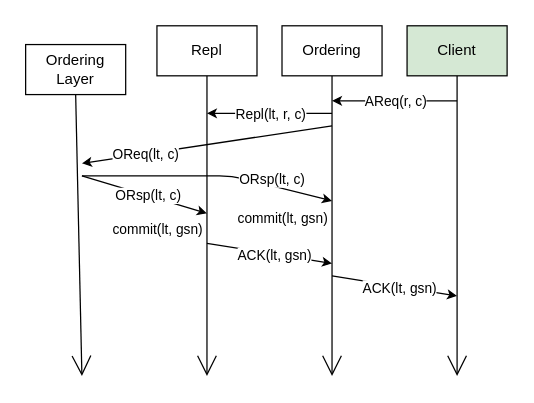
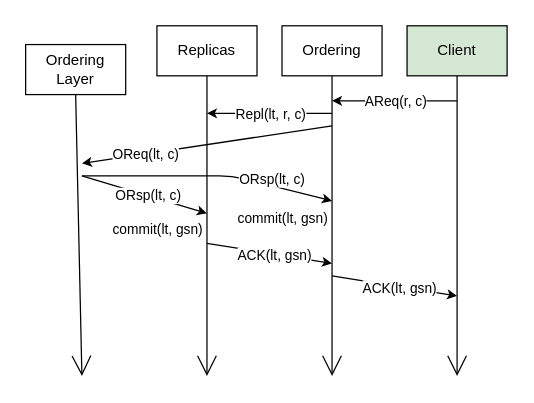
  <mxCell id="0" />
  <mxCell id="1" parent="0" />
  <mxCell id="2" style="edgeStyle=none;curved=1;rounded=0;orthogonalLoop=1;jettySize=auto;html=1;exitX=0.5;exitY=1;exitDx=0;exitDy=0;endArrow=open;startSize=14;endSize=14;sourcePerimeterSpacing=8;targetPerimeterSpacing=8;" edge="1" parent="1" source="3"><mxGeometry relative="1" as="geometry"><mxPoint x="165" y="300" as="targetPoint" /></mxGeometry></mxCell>
- <mxCell id="3" value="Repl" style="rounded=0;whiteSpace=wrap;html=1;hachureGap=4;pointerEvents=0;" vertex="1" parent="1"><mxGeometry x="125" y="20" width="80" height="40" as="geometry" /></mxCell>
+ <mxCell id="3" value="Replicas" style="rounded=0;whiteSpace=wrap;html=1;hachureGap=4;pointerEvents=0;" vertex="1" parent="1"><mxGeometry x="125" y="20" width="80" height="40" as="geometry" /></mxCell>
  <mxCell id="4" style="edgeStyle=none;curved=1;rounded=0;orthogonalLoop=1;jettySize=auto;html=1;exitX=0.5;exitY=1;exitDx=0;exitDy=0;endArrow=open;startSize=14;endSize=14;sourcePerimeterSpacing=8;targetPerimeterSpacing=8;" edge="1" parent="1" source="5"><mxGeometry relative="1" as="geometry"><mxPoint x="265" y="300" as="targetPoint" /></mxGeometry></mxCell>
  <mxCell id="5" value="Ordering" style="rounded=0;whiteSpace=wrap;html=1;hachureGap=4;pointerEvents=0;" vertex="1" parent="1"><mxGeometry x="225" y="20" width="80" height="40" as="geometry" /></mxCell>
  <mxCell id="6" style="edgeStyle=none;curved=1;rounded=0;orthogonalLoop=1;jettySize=auto;html=1;exitX=0.5;exitY=1;exitDx=0;exitDy=0;endArrow=open;startSize=14;endSize=14;sourcePerimeterSpacing=8;targetPerimeterSpacing=8;" edge="1" parent="1" source="7"><mxGeometry relative="1" as="geometry"><mxPoint x="65" y="300" as="targetPoint" /></mxGeometry></mxCell>
  <mxCell id="7" value="Ordering Layer" style="rounded=0;whiteSpace=wrap;html=1;hachureGap=4;pointerEvents=0;" vertex="1" parent="1"><mxGeometry x="20" y="35" width="80" height="40" as="geometry" /></mxCell>
  <mxCell id="8" style="edgeStyle=none;curved=1;rounded=0;orthogonalLoop=1;jettySize=auto;html=1;exitX=0.5;exitY=1;exitDx=0;exitDy=0;endArrow=open;startSize=14;endSize=14;sourcePerimeterSpacing=8;targetPerimeterSpacing=8;" edge="1" parent="1" source="9"><mxGeometry relative="1" as="geometry"><mxPoint x="365" y="300" as="targetPoint" /></mxGeometry></mxCell>
  <mxCell id="9" value="Client" style="rounded=0;whiteSpace=wrap;html=1;hachureGap=4;pointerEvents=0;fillColor=#d5e8d4;" vertex="1" parent="1"><mxGeometry x="325" y="20" width="80" height="40" as="geometry" /></mxCell>
  <mxCell id="10" value="" style="endArrow=none;html=1;startSize=5;endSize=5;sourcePerimeterSpacing=8;targetPerimeterSpacing=8;startArrow=classic;startFill=1;endFill=0;" edge="1" parent="1"><mxGeometry relative="1" as="geometry"><mxPoint x="265" y="80" as="sourcePoint" /><mxPoint x="365" y="80" as="targetPoint" /></mxGeometry></mxCell>
  <mxCell id="11" value="AReq(r, c)" style="edgeLabel;resizable=0;html=1;align=center;verticalAlign=middle;" connectable="0" vertex="1" parent="10"><mxGeometry relative="1" as="geometry" /></mxCell>
  <mxCell id="12" value="" style="endArrow=none;html=1;startSize=5;endSize=5;sourcePerimeterSpacing=8;targetPerimeterSpacing=8;startArrow=classic;startFill=1;endFill=0;" edge="1" parent="1"><mxGeometry relative="1" as="geometry"><mxPoint x="165" y="90" as="sourcePoint" /><mxPoint x="265" y="90" as="targetPoint" /></mxGeometry></mxCell>
  <mxCell id="13" value="Repl(lt, r, c)" style="edgeLabel;resizable=0;html=1;align=center;verticalAlign=middle;" connectable="0" vertex="1" parent="12"><mxGeometry relative="1" as="geometry" /></mxCell>
  <mxCell id="14" value="" style="endArrow=none;html=1;startSize=5;endSize=5;sourcePerimeterSpacing=8;targetPerimeterSpacing=8;startArrow=classic;startFill=1;endFill=0;" edge="1" parent="1"><mxGeometry relative="1" as="geometry"><mxPoint x="65" y="130" as="sourcePoint" /><mxPoint x="265" y="100" as="targetPoint" /></mxGeometry></mxCell>
  <mxCell id="15" value="OReq(lt, c)" style="edgeLabel;resizable=0;html=1;align=center;verticalAlign=middle;" connectable="0" vertex="1" parent="14"><mxGeometry relative="1" as="geometry"><mxPoint x="-49" y="7" as="offset" /></mxGeometry></mxCell>
  <mxCell id="16" value="" style="endArrow=classic;html=1;startSize=5;endSize=5;sourcePerimeterSpacing=8;targetPerimeterSpacing=8;startArrow=none;startFill=0;endFill=1;" edge="1" parent="1"><mxGeometry relative="1" as="geometry"><mxPoint x="65" y="140" as="sourcePoint" /><mxPoint x="165" y="170" as="targetPoint" /></mxGeometry></mxCell>
  <mxCell id="17" value="ORsp(lt, c)" style="edgeLabel;resizable=0;html=1;align=center;verticalAlign=middle;" connectable="0" vertex="1" parent="16"><mxGeometry relative="1" as="geometry"><mxPoint x="3" y="1" as="offset" /></mxGeometry></mxCell>
  <mxCell id="18" value="" style="endArrow=classic;html=1;startSize=5;endSize=5;sourcePerimeterSpacing=8;targetPerimeterSpacing=8;startArrow=none;startFill=0;endFill=1;" edge="1" parent="1"><mxGeometry relative="1" as="geometry"><mxPoint x="65" y="140" as="sourcePoint" /><mxPoint x="265" y="160" as="targetPoint" /><Array as="points"><mxPoint x="185" y="140" /></Array></mxGeometry></mxCell>
  <mxCell id="19" value="ORsp(lt, c)" style="edgeLabel;resizable=0;html=1;align=center;verticalAlign=middle;" connectable="0" vertex="1" parent="18"><mxGeometry relative="1" as="geometry"><mxPoint x="50" y="2" as="offset" /></mxGeometry></mxCell>
  <mxCell id="20" value="&lt;font style=&quot;font-size: 11px&quot;&gt;commit(lt, gsn)&lt;/font&gt;" style="text;html=1;strokeColor=none;fillColor=none;align=center;verticalAlign=middle;whiteSpace=wrap;rounded=0;hachureGap=4;pointerEvents=0;" vertex="1" parent="1"><mxGeometry x="85" y="173" width="82" height="20" as="geometry" /></mxCell>
  <mxCell id="21" value="" style="endArrow=classic;html=1;startSize=5;endSize=5;sourcePerimeterSpacing=8;targetPerimeterSpacing=8;startArrow=none;startFill=0;endFill=1;" edge="1" parent="1"><mxGeometry relative="1" as="geometry"><mxPoint x="165" y="194" as="sourcePoint" /><mxPoint x="265" y="210" as="targetPoint" /></mxGeometry></mxCell>
  <mxCell id="22" value="ACK(lt, gsn)" style="edgeLabel;resizable=0;html=1;align=center;verticalAlign=middle;" connectable="0" vertex="1" parent="21"><mxGeometry relative="1" as="geometry"><mxPoint x="3" y="1" as="offset" /></mxGeometry></mxCell>
  <mxCell id="23" value="&lt;font style=&quot;font-size: 11px&quot;&gt;commit(lt, gsn)&lt;/font&gt;" style="text;html=1;strokeColor=none;fillColor=none;align=center;verticalAlign=middle;whiteSpace=wrap;rounded=0;hachureGap=4;pointerEvents=0;" vertex="1" parent="1"><mxGeometry x="185" y="164" width="82" height="20" as="geometry" /></mxCell>
  <mxCell id="24" value="" style="endArrow=classic;html=1;startSize=5;endSize=5;sourcePerimeterSpacing=8;targetPerimeterSpacing=8;startArrow=none;startFill=0;endFill=1;" edge="1" parent="1"><mxGeometry relative="1" as="geometry"><mxPoint x="265" y="220" as="sourcePoint" /><mxPoint x="365" y="236" as="targetPoint" /></mxGeometry></mxCell>
  <mxCell id="25" value="ACK(lt, gsn)" style="edgeLabel;resizable=0;html=1;align=center;verticalAlign=middle;" connectable="0" vertex="1" parent="24"><mxGeometry relative="1" as="geometry"><mxPoint x="3" y="1" as="offset" /></mxGeometry></mxCell>
